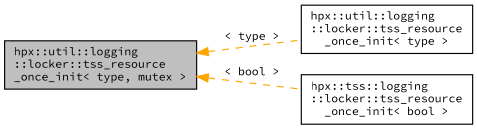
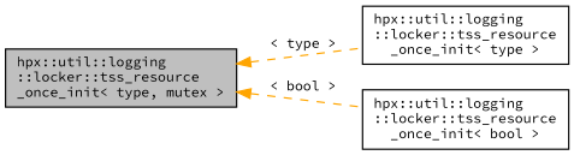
  digraph {
    rankdir=LR
    fontname="Source Code Pro"
    node [color=black fillcolor=white fontname="Source Code Pro" fontsize=10 shape=record style=filled]
    edge [color=orange dir=back fontname="Source Code Pro" fontsize=10 labelfontname=Helvetica labelfontsize=10 style=dashed]
    n1 [fillcolor=grey75 fontcolor=black height=0.2 label="hpx::util::logging\l::locker::tss_resource\l_once_init\< type, mutex \>" width=0.4]
    n2 [height=0.2 label="hpx::util::logging\l::locker::tss_resource\l_once_init\< type \>" width=0.4]
-   n3 [height=0.2 label="hpx::tss::logging\l::locker::tss_resource\l_once_init\< bool \>" width=0.4]
+   n3 [height=0.2 label="hpx::util::logging\l::locker::tss_resource\l_once_init\< bool \>" width=0.4]
    n1 -> n2 [label=" \< type \>"]
    n1 -> n3 [label=" \< bool \>"]
  }
